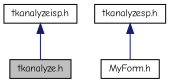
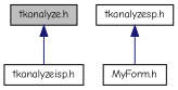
  digraph {
    fontname="Comic Neue"
    node [color=black fillcolor=white fontname="Comic Neue" fontsize=10 shape=record style=filled]
    edge [color=midnightblue dir=back fontname="Comic Neue" fontsize=10 labelfontname=Helvetica labelfontsize=10 style=solid]
    n1 [fillcolor=grey75 fontcolor=black height=0.2 label="tkanalyze.h" width=0.4]
    n2 [height=0.2 label="tkanalyzeisp.h" width=0.4]
    n3 [height=0.2 label="tkanalyzesp.h" width=0.4]
    n4 [height=0.2 label="MyForm.h" width=0.4]
-   n2 -> n1
+   n1 -> n2
    n3 -> n4
  }
